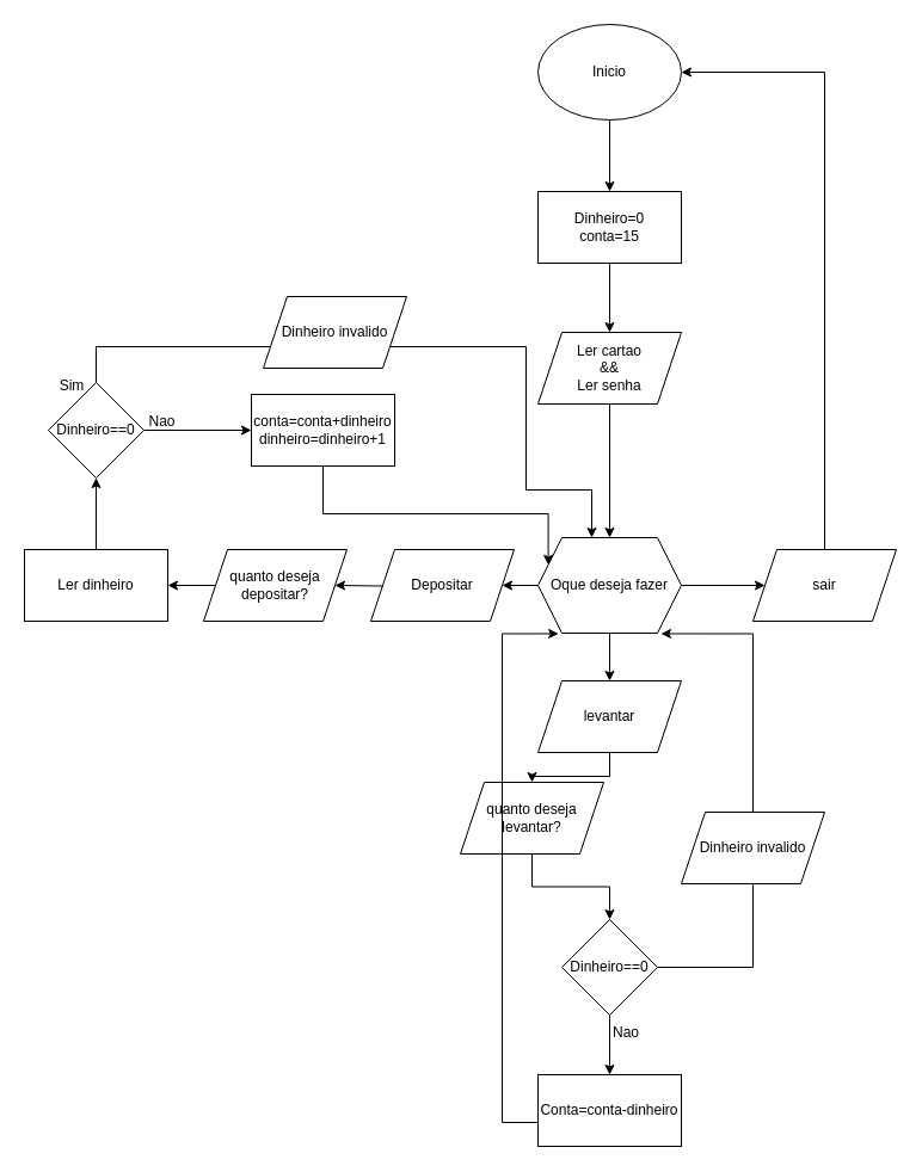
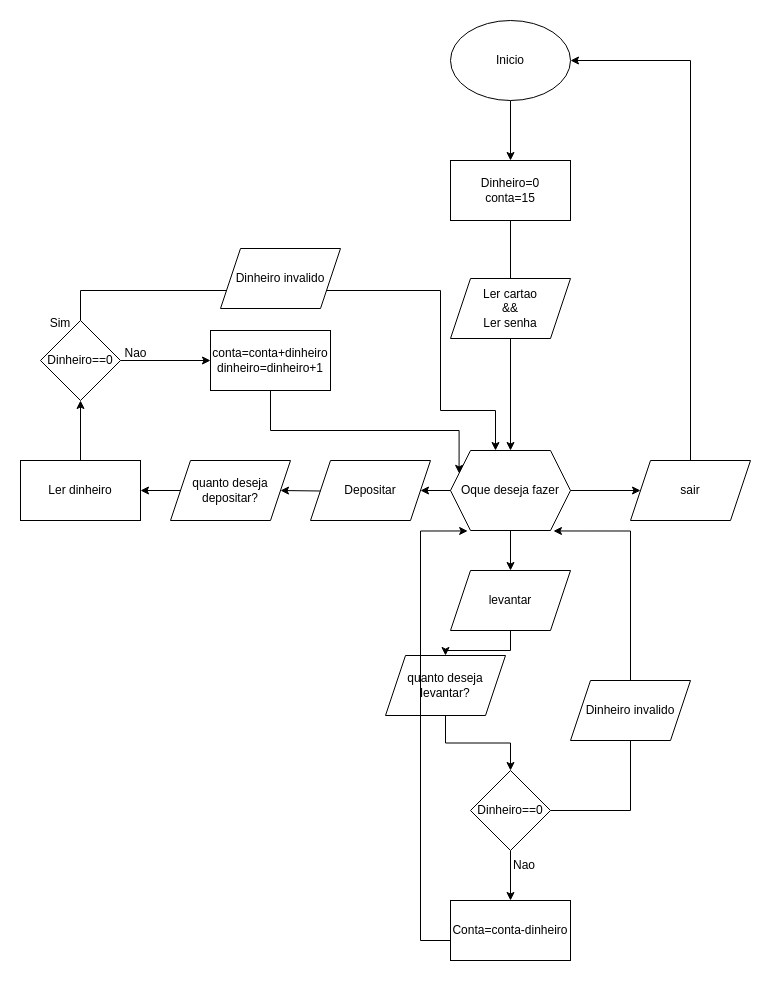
  <mxCell id="0" />
  <mxCell id="1" parent="0" />
  <mxCell id="2" value="" style="edgeStyle=orthogonalEdgeStyle;rounded=0;orthogonalLoop=1;jettySize=auto;html=1;" edge="1" parent="1" source="3" target="8"><mxGeometry relative="1" as="geometry" /></mxCell>
  <mxCell id="3" value="Ler cartao&lt;div&gt;&amp;amp;&amp;amp;&lt;/div&gt;&lt;div&gt;Ler senha&lt;/div&gt;" style="shape=parallelogram;perimeter=parallelogramPerimeter;whiteSpace=wrap;html=1;fixedSize=1;" vertex="1" parent="1"><mxGeometry x="450" y="278" width="120" height="60" as="geometry" /></mxCell>
  <mxCell id="4" value="" style="edgeStyle=orthogonalEdgeStyle;rounded=0;orthogonalLoop=1;jettySize=auto;html=1;" edge="1" parent="1" source="8" target="10"><mxGeometry relative="1" as="geometry" /></mxCell>
  <mxCell id="5" value="" style="edgeStyle=orthogonalEdgeStyle;rounded=0;orthogonalLoop=1;jettySize=auto;html=1;" edge="1" parent="1" source="8" target="12"><mxGeometry relative="1" as="geometry" /></mxCell>
  <mxCell id="6" value="" style="edgeStyle=orthogonalEdgeStyle;rounded=0;orthogonalLoop=1;jettySize=auto;html=1;" edge="1" parent="1" target="13"><mxGeometry relative="1" as="geometry"><mxPoint x="350" y="490" as="sourcePoint" /></mxGeometry></mxCell>
  <mxCell id="7" value="" style="edgeStyle=orthogonalEdgeStyle;rounded=0;orthogonalLoop=1;jettySize=auto;html=1;" edge="1" parent="1" source="8" target="31"><mxGeometry relative="1" as="geometry" /></mxCell>
  <mxCell id="8" value="Oque deseja fazer" style="shape=hexagon;perimeter=hexagonPerimeter2;whiteSpace=wrap;html=1;fixedSize=1;" vertex="1" parent="1"><mxGeometry x="450" y="450" width="120" height="80" as="geometry" /></mxCell>
  <mxCell id="9" style="edgeStyle=orthogonalEdgeStyle;rounded=0;orthogonalLoop=1;jettySize=auto;html=1;entryX=1;entryY=0.5;entryDx=0;entryDy=0;" edge="1" parent="1" source="10" target="25"><mxGeometry relative="1" as="geometry"><Array as="points"><mxPoint x="690" y="60" /></Array></mxGeometry></mxCell>
  <mxCell id="10" value="sair" style="shape=parallelogram;perimeter=parallelogramPerimeter;whiteSpace=wrap;html=1;fixedSize=1;" vertex="1" parent="1"><mxGeometry x="630" y="460" width="120" height="60" as="geometry" /></mxCell>
  <mxCell id="11" value="" style="edgeStyle=orthogonalEdgeStyle;rounded=0;orthogonalLoop=1;jettySize=auto;html=1;" edge="1" parent="1" source="12" target="22"><mxGeometry relative="1" as="geometry" /></mxCell>
  <mxCell id="12" value="levantar" style="shape=parallelogram;perimeter=parallelogramPerimeter;whiteSpace=wrap;html=1;fixedSize=1;" vertex="1" parent="1"><mxGeometry x="450" y="570" width="120" height="60" as="geometry" /></mxCell>
  <mxCell id="13" value="quanto deseja depositar?" style="shape=parallelogram;perimeter=parallelogramPerimeter;whiteSpace=wrap;html=1;fixedSize=1;" vertex="1" parent="1"><mxGeometry x="170" y="460" width="120" height="60" as="geometry" /></mxCell>
- <mxCell id="14" value="" style="edgeStyle=orthogonalEdgeStyle;rounded=0;orthogonalLoop=1;jettySize=auto;html=1;" edge="1" parent="1" source="15" target="3"><mxGeometry relative="1" as="geometry" /></mxCell>
+ <mxCell id="14" value="" style="edgeStyle=orthogonalEdgeStyle;rounded=0;orthogonalLoop=1;jettySize=auto;html=1;endArrow=none;" edge="1" parent="1" source="15" target="3"><mxGeometry relative="1" as="geometry" /></mxCell>
  <mxCell id="15" value="&lt;div&gt;&lt;span style=&quot;background-color: initial;&quot;&gt;Dinheiro=0&lt;/span&gt;&lt;br&gt;&lt;/div&gt;&lt;div&gt;conta=15&lt;/div&gt;" style="rounded=0;whiteSpace=wrap;html=1;" vertex="1" parent="1"><mxGeometry x="450" y="160" width="120" height="60" as="geometry" /></mxCell>
  <mxCell id="16" value="" style="edgeStyle=orthogonalEdgeStyle;rounded=0;orthogonalLoop=1;jettySize=auto;html=1;" edge="1" parent="1" source="18" target="20"><mxGeometry relative="1" as="geometry" /></mxCell>
  <mxCell id="17" style="edgeStyle=orthogonalEdgeStyle;rounded=0;orthogonalLoop=1;jettySize=auto;html=1;entryX=0.375;entryY=0;entryDx=0;entryDy=0;" edge="1" parent="1" source="18" target="8"><mxGeometry relative="1" as="geometry"><Array as="points"><mxPoint x="80" y="290" /><mxPoint x="440" y="290" /><mxPoint x="440" y="410" /><mxPoint x="495" y="410" /></Array></mxGeometry></mxCell>
  <mxCell id="18" value="Dinheiro==0" style="rhombus;whiteSpace=wrap;html=1;" vertex="1" parent="1"><mxGeometry x="40" y="320" width="80" height="80" as="geometry" /></mxCell>
  <mxCell id="19" style="edgeStyle=orthogonalEdgeStyle;rounded=0;orthogonalLoop=1;jettySize=auto;html=1;entryX=0;entryY=0.25;entryDx=0;entryDy=0;" edge="1" parent="1" source="20" target="8"><mxGeometry relative="1" as="geometry"><mxPoint x="320" y="430" as="targetPoint" /><Array as="points"><mxPoint x="270" y="430" /><mxPoint x="459" y="430" /></Array></mxGeometry></mxCell>
  <mxCell id="20" value="conta=conta+dinheiro&lt;div&gt;dinheiro=dinheiro+1&lt;/div&gt;" style="rounded=0;whiteSpace=wrap;html=1;" vertex="1" parent="1"><mxGeometry x="210" y="330" width="120" height="60" as="geometry" /></mxCell>
  <mxCell id="21" value="" style="edgeStyle=orthogonalEdgeStyle;rounded=0;orthogonalLoop=1;jettySize=auto;html=1;" edge="1" parent="1" source="22" target="34"><mxGeometry relative="1" as="geometry" /></mxCell>
  <mxCell id="22" value="quanto deseja levantar?" style="shape=parallelogram;perimeter=parallelogramPerimeter;whiteSpace=wrap;html=1;fixedSize=1;" vertex="1" parent="1"><mxGeometry x="385" y="655" width="120" height="60" as="geometry" /></mxCell>
  <mxCell id="23" value="Conta=conta-dinheiro" style="rounded=0;whiteSpace=wrap;html=1;" vertex="1" parent="1"><mxGeometry x="450" y="900" width="120" height="60" as="geometry" /></mxCell>
  <mxCell id="24" value="" style="edgeStyle=orthogonalEdgeStyle;rounded=0;orthogonalLoop=1;jettySize=auto;html=1;" edge="1" parent="1" source="25" target="15"><mxGeometry relative="1" as="geometry" /></mxCell>
  <mxCell id="25" value="Inicio" style="ellipse;whiteSpace=wrap;html=1;" vertex="1" parent="1"><mxGeometry x="450" y="20" width="120" height="80" as="geometry" /></mxCell>
  <mxCell id="26" value="" style="edgeStyle=orthogonalEdgeStyle;rounded=0;orthogonalLoop=1;jettySize=auto;html=1;" edge="1" parent="1" source="13" target="28"><mxGeometry relative="1" as="geometry"><mxPoint x="150" y="440" as="sourcePoint" /><mxPoint x="50" y="350" as="targetPoint" /></mxGeometry></mxCell>
  <mxCell id="27" value="" style="edgeStyle=orthogonalEdgeStyle;rounded=0;orthogonalLoop=1;jettySize=auto;html=1;" edge="1" parent="1" source="28" target="18"><mxGeometry relative="1" as="geometry" /></mxCell>
  <mxCell id="28" value="Ler dinheiro" style="rounded=0;whiteSpace=wrap;html=1;" vertex="1" parent="1"><mxGeometry x="20" y="460" width="120" height="60" as="geometry" /></mxCell>
  <mxCell id="29" value="Nao" style="text;html=1;align=center;verticalAlign=middle;resizable=0;points=[];autosize=1;strokeColor=none;fillColor=none;" vertex="1" parent="1"><mxGeometry y="338" width="50" height="30" as="geometry" x="110" /></mxCell>
  <mxCell id="30" value="Sim" style="text;html=1;align=center;verticalAlign=middle;whiteSpace=wrap;rounded=0;" vertex="1" parent="1"><mxGeometry x="30" y="308" width="60" height="30" as="geometry" /></mxCell>
  <mxCell id="31" value="Depositar" style="shape=parallelogram;perimeter=parallelogramPerimeter;whiteSpace=wrap;html=1;fixedSize=1;" vertex="1" parent="1"><mxGeometry x="310" y="460" width="120" height="60" as="geometry" /></mxCell>
  <mxCell id="32" value="" style="edgeStyle=orthogonalEdgeStyle;rounded=0;orthogonalLoop=1;jettySize=auto;html=1;" edge="1" parent="1" source="34" target="23"><mxGeometry relative="1" as="geometry" /></mxCell>
  <mxCell id="33" style="edgeStyle=orthogonalEdgeStyle;rounded=0;orthogonalLoop=1;jettySize=auto;html=1;entryX=0.858;entryY=1.006;entryDx=0;entryDy=0;entryPerimeter=0;" edge="1" parent="1" source="34" target="8"><mxGeometry relative="1" as="geometry"><mxPoint x="590" y="530" as="targetPoint" /><Array as="points"><mxPoint x="630" y="810" /><mxPoint x="630" y="531" /></Array></mxGeometry></mxCell>
  <mxCell id="34" value="Dinheiro==0" style="rhombus;whiteSpace=wrap;html=1;" vertex="1" parent="1"><mxGeometry x="470" y="770" width="80" height="80" as="geometry" /></mxCell>
  <mxCell id="35" value="Nao" style="text;html=1;align=center;verticalAlign=middle;whiteSpace=wrap;rounded=0;" vertex="1" parent="1"><mxGeometry x="494" y="850" width="60" height="30" as="geometry" /></mxCell>
  <mxCell id="36" style="edgeStyle=orthogonalEdgeStyle;rounded=0;orthogonalLoop=1;jettySize=auto;html=1;entryX=0.143;entryY=1.006;entryDx=0;entryDy=0;entryPerimeter=0;" edge="1" parent="1" source="23" target="8"><mxGeometry relative="1" as="geometry"><mxPoint x="380" y="940" as="sourcePoint" /><mxPoint x="400.04" y="560" as="targetPoint" /><Array as="points"><mxPoint x="420" y="940" /><mxPoint x="420" y="531" /></Array></mxGeometry></mxCell>
  <mxCell id="37" value="Dinheiro invalido" style="shape=parallelogram;perimeter=parallelogramPerimeter;whiteSpace=wrap;html=1;fixedSize=1;" vertex="1" parent="1"><mxGeometry x="220" y="248" width="120" height="60" as="geometry" /></mxCell>
  <mxCell id="38" value="Dinheiro invalido" style="shape=parallelogram;perimeter=parallelogramPerimeter;whiteSpace=wrap;html=1;fixedSize=1;" vertex="1" parent="1"><mxGeometry x="570" y="680" width="120" height="60" as="geometry" /></mxCell>
